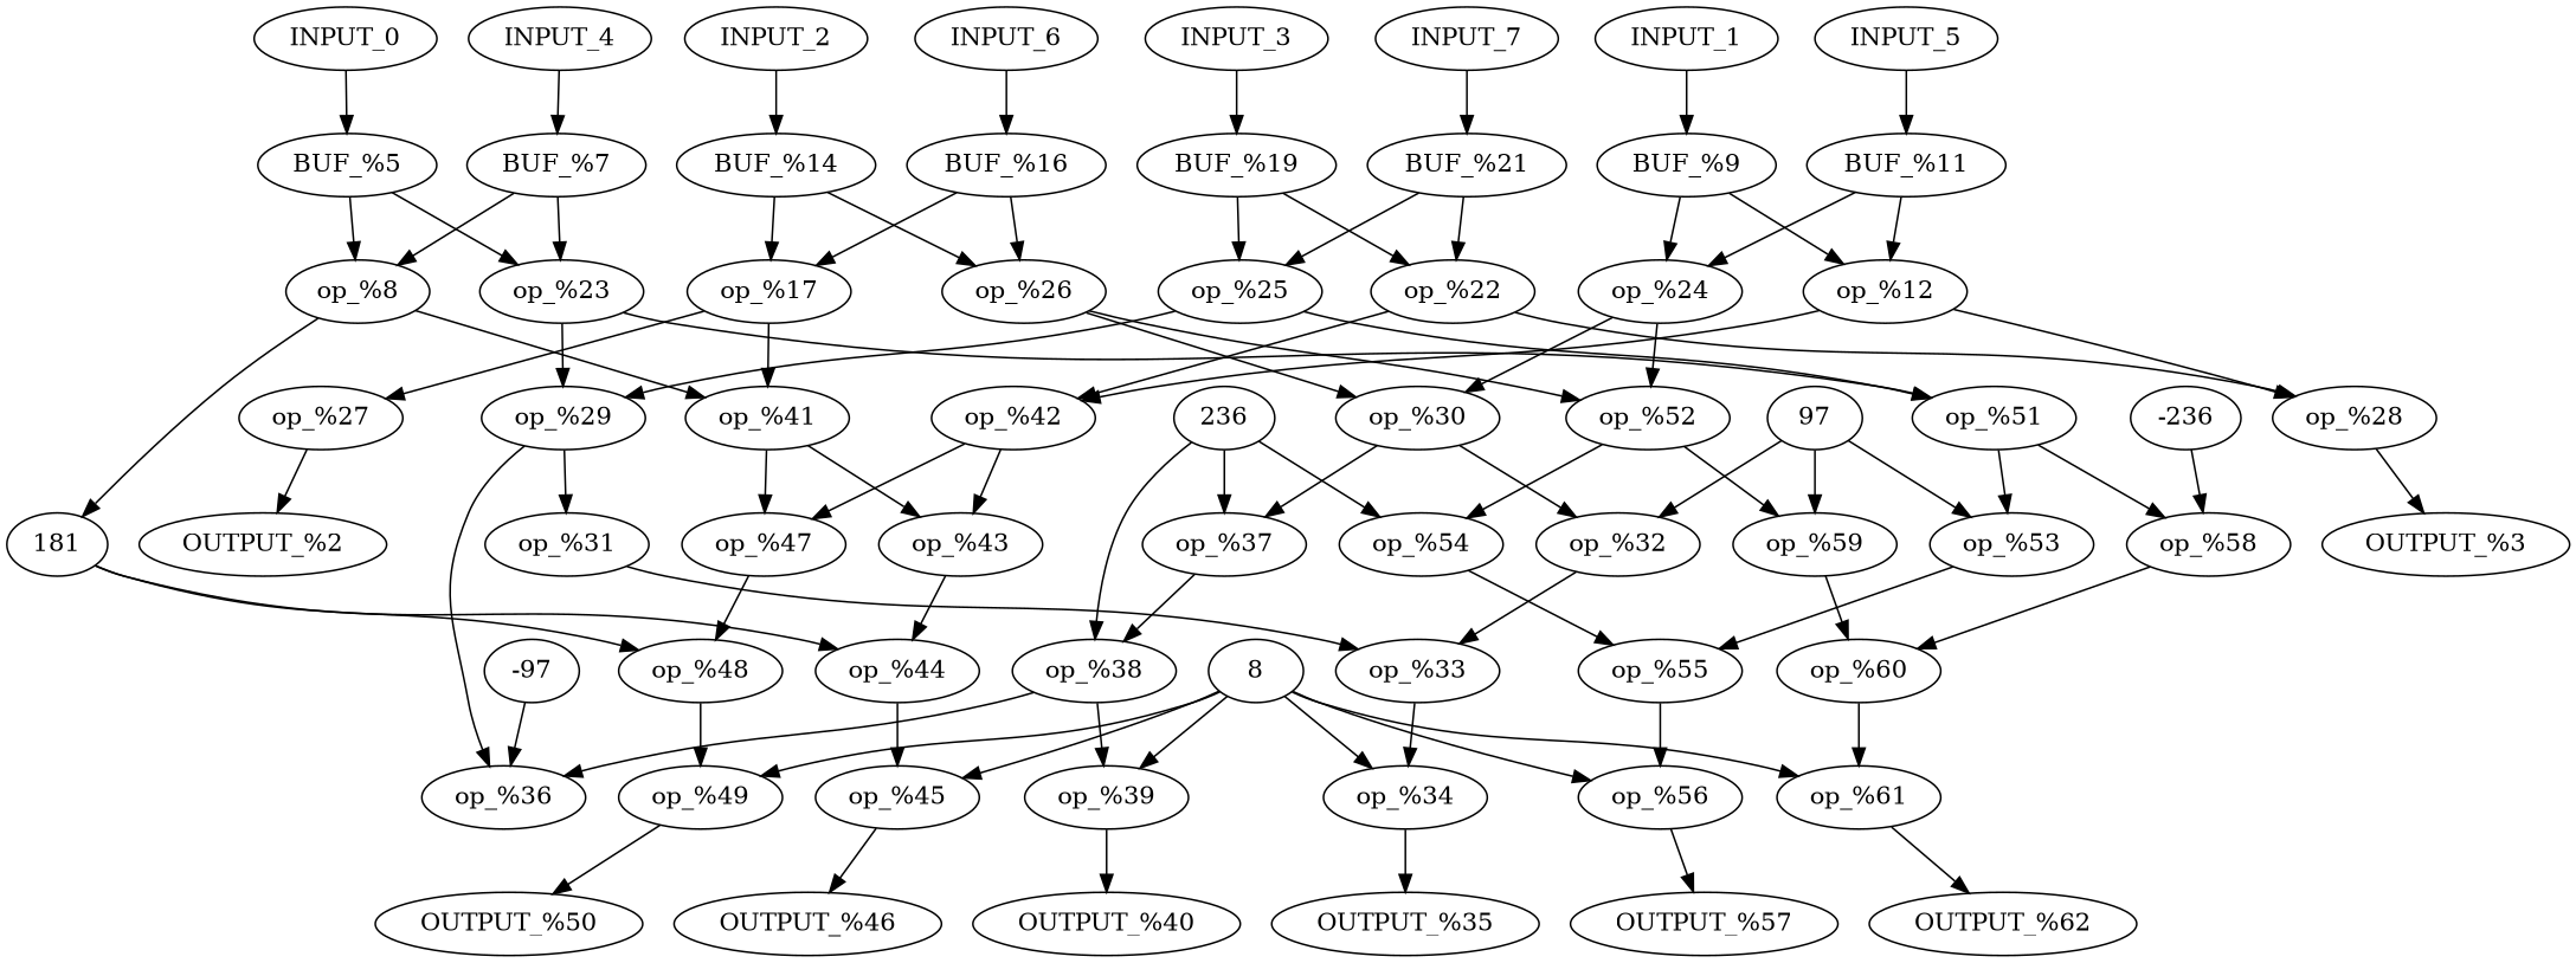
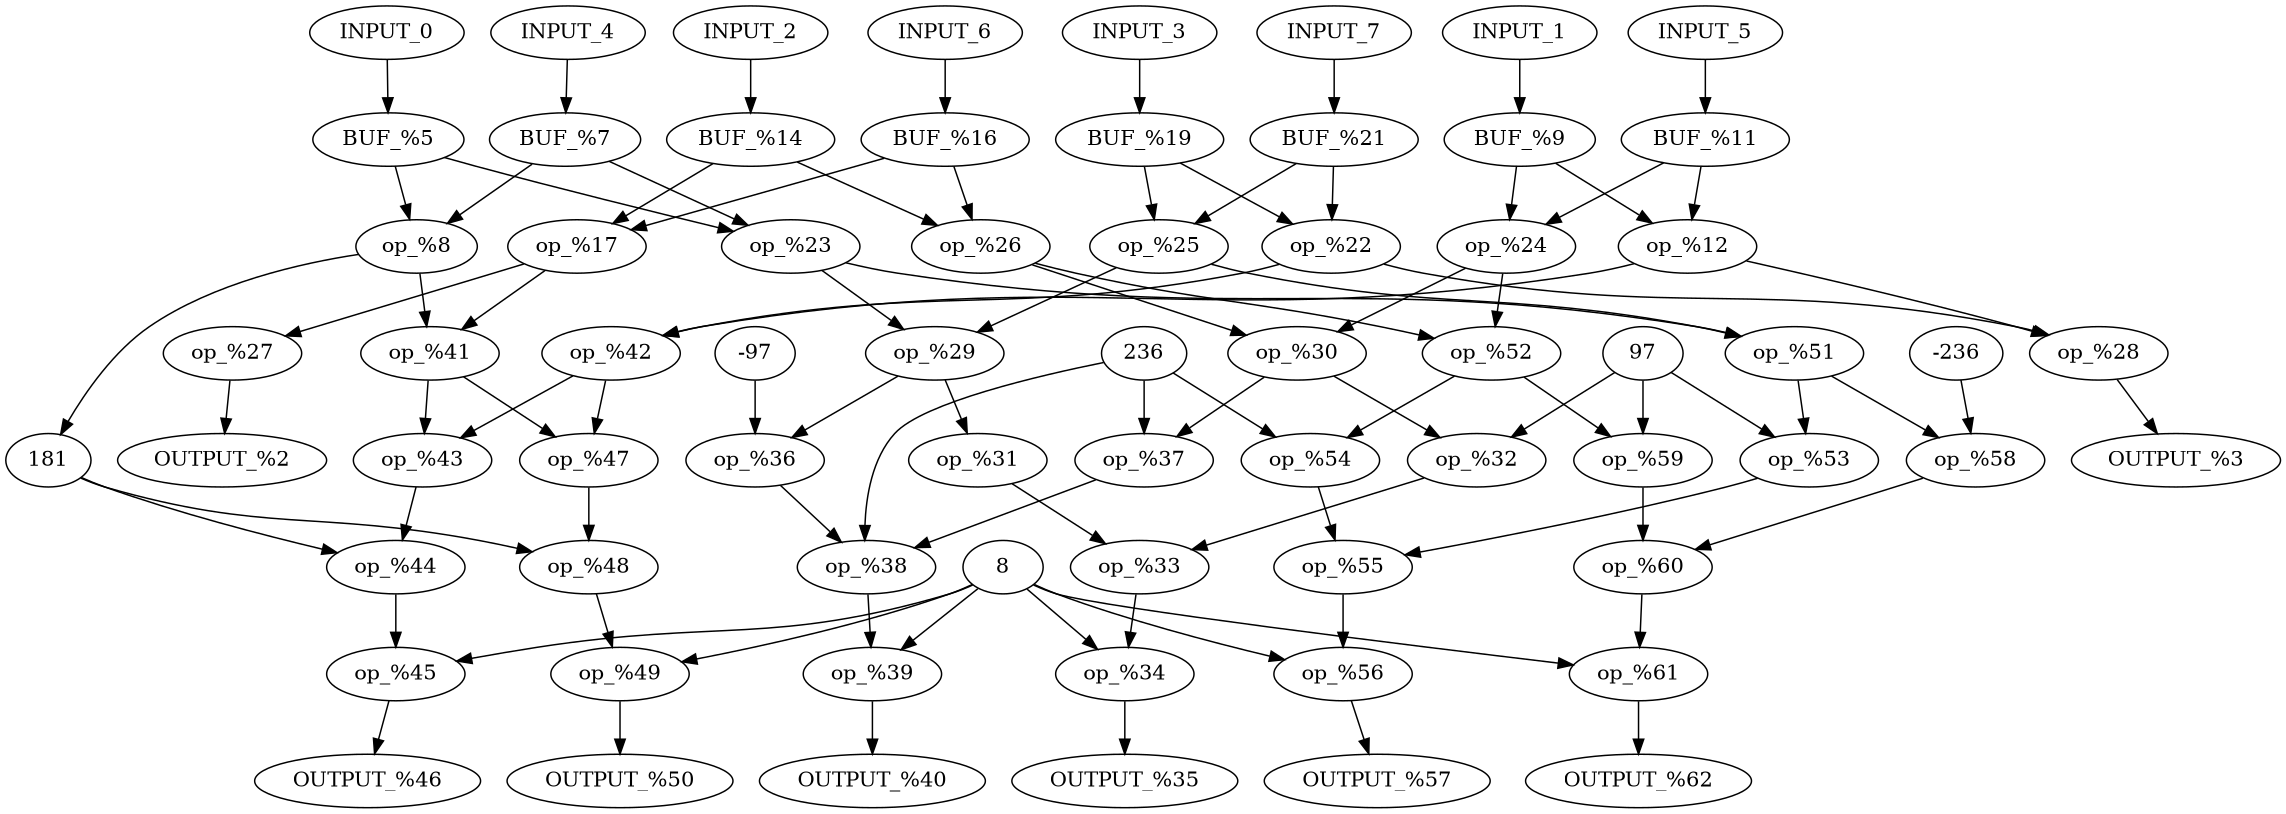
  strict digraph {
    node [type=op]
    edge [operand=0]
    INPUT_0 [type=input]
    "BUF_%5" [opcode=CAT]
    "op_%8" [opcode=ADD]
    "op_%23" [opcode=SUB]
    INPUT_4 [type=input]
    "BUF_%7" [opcode=CAT]
    "op_%41" [opcode=SUB]
    181 [int=181 type=const]
    "op_%27" [opcode=ADD]
    "OUTPUT_%2" [type=output]
    "op_%43" [opcode=ADD]
    "op_%47" [opcode=SUB]
    INPUT_1 [type=input]
    "BUF_%9" [opcode=CAT]
    "op_%12" [opcode=ADD]
    "op_%24" [opcode=SUB]
    INPUT_5 [type=input]
    "BUF_%11" [opcode=CAT]
    "op_%28" [opcode=ADD]
    "op_%42" [opcode=SUB]
    "OUTPUT_%3" [type=output]
    INPUT_2 [type=input]
    "BUF_%14" [opcode=CAT]
    "op_%17" [opcode=ADD]
    "op_%26" [opcode=SUB]
    INPUT_6 [type=input]
    "BUF_%16" [opcode=CAT]
    INPUT_3 [type=input]
    "BUF_%19" [opcode=CAT]
    "op_%22" [opcode=ADD]
    "op_%25" [opcode=SUB]
    INPUT_7 [type=input]
    "BUF_%21" [opcode=CAT]
    "op_%29" [opcode=ADD]
    "op_%51" [opcode=SUB]
    "op_%30" [opcode=ADD]
    "op_%52" [opcode=SUB]
    "op_%31" [opcode=MULT]
    "op_%36" [opcode=MULT]
    "op_%53" [opcode=MULT]
    "op_%58" [opcode=MULT]
    "op_%32" [opcode=MULT]
    "op_%37" [opcode=MULT]
    "op_%54" [opcode=MULT]
    "op_%59" [opcode=MULT]
    "op_%33" [opcode=ADD]
    "op_%38" [opcode=ADD]
    "op_%34" [opcode=SRA]
    236 [int=236 type=const]
    "op_%55" [opcode=ADD]
    97 [int=97 type=const]
    "op_%60" [opcode=ADD]
    "OUTPUT_%35" [type=output]
    8 [int=8 type=const]
    "op_%39" [opcode=SRA]
    "op_%45" [opcode=SRA]
    "op_%49" [opcode=SRA]
    "op_%56" [opcode=SRA]
    "op_%61" [opcode=SRA]
    "OUTPUT_%40" [type=output]
    "OUTPUT_%46" [type=output]
    "OUTPUT_%50" [type=output]
    "OUTPUT_%57" [type=output]
    "OUTPUT_%62" [type=output]
    -97 [int=-97 type=const]
    "op_%44" [opcode=MULT]
    "op_%48" [opcode=MULT]
    -236 [int=-236 type=const]
    INPUT_0 -> "BUF_%5"
    "BUF_%5" -> "op_%8" [operand=1]
    "BUF_%5" -> "op_%23"
    "op_%8" -> "op_%41"
    "op_%8" -> 181 [operand=1]
    "op_%23" -> "op_%29" [operand=1]
    "op_%23" -> "op_%51"
    INPUT_4 -> "BUF_%7"
    "BUF_%7" -> "op_%8"
    "BUF_%7" -> "op_%23" [operand=1]
    "op_%41" -> "op_%43" [operand=1]
    "op_%41" -> "op_%47" [operand=1]
    181 -> "op_%44" [operand=1]
    181 -> "op_%48" [operand=1]
    "op_%27" -> "OUTPUT_%2" [operand=""]
    "op_%43" -> "op_%44"
    "op_%47" -> "op_%48"
    INPUT_1 -> "BUF_%9"
    "BUF_%9" -> "op_%12" [operand=1]
    "BUF_%9" -> "op_%24"
    "op_%12" -> "op_%28" [operand=1]
    "op_%12" -> "op_%42"
    "op_%24" -> "op_%30" [operand=1]
    "op_%24" -> "op_%52"
    INPUT_5 -> "BUF_%11"
    "BUF_%11" -> "op_%12"
    "BUF_%11" -> "op_%24" [operand=1]
    "op_%28" -> "OUTPUT_%3" [operand=""]
    "op_%42" -> "op_%43"
    "op_%42" -> "op_%47"
    INPUT_2 -> "BUF_%14"
    "BUF_%14" -> "op_%17" [operand=1]
    "BUF_%14" -> "op_%26" [operand=1]
    "op_%17" -> "op_%41" [operand=1]
    "op_%17" -> "op_%27"
    "op_%26" -> "op_%30"
    "op_%26" -> "op_%52" [operand=1]
    INPUT_6 -> "BUF_%16"
    "BUF_%16" -> "op_%17"
    "BUF_%16" -> "op_%26"
    INPUT_3 -> "BUF_%19"
    "BUF_%19" -> "op_%22" [operand=1]
    "BUF_%19" -> "op_%25"
    "op_%22" -> "op_%28"
    "op_%22" -> "op_%42" [operand=1]
    "op_%25" -> "op_%29"
    "op_%25" -> "op_%51" [operand=1]
    INPUT_7 -> "BUF_%21"
    "BUF_%21" -> "op_%22"
    "BUF_%21" -> "op_%25" [operand=1]
    "op_%29" -> "op_%31"
    "op_%29" -> "op_%36"
    "op_%51" -> "op_%53"
    "op_%51" -> "op_%58"
    "op_%30" -> "op_%32"
    "op_%30" -> "op_%37"
    "op_%52" -> "op_%54"
    "op_%52" -> "op_%59"
    "op_%31" -> "op_%33"
-   "op_%38" -> "op_%36"
+   "op_%36" -> "op_%38"
    "op_%53" -> "op_%55"
    "op_%58" -> "op_%60"
    "op_%32" -> "op_%33" [operand=1]
    "op_%37" -> "op_%38" [operand=1]
    "op_%54" -> "op_%55" [operand=1]
    "op_%59" -> "op_%60" [operand=1]
    "op_%33" -> "op_%34"
    "op_%38" -> "op_%39"
    "op_%34" -> "OUTPUT_%35" [operand=""]
    236 -> "op_%37" [operand=1]
    236 -> "op_%54" [operand=1]
    236 -> "op_%38" [operand=1]
    "op_%55" -> "op_%56"
    97 -> "op_%53" [operand=1]
    97 -> "op_%32" [operand=1]
    97 -> "op_%59" [operand=1]
    "op_%60" -> "op_%61"
    8 -> "op_%34" [operand=1]
    8 -> "op_%39" [operand=1]
    8 -> "op_%45" [operand=1]
    8 -> "op_%49" [operand=1]
    8 -> "op_%56" [operand=1]
    8 -> "op_%61" [operand=1]
    "op_%39" -> "OUTPUT_%40" [operand=""]
    "op_%45" -> "OUTPUT_%46" [operand=""]
    "op_%49" -> "OUTPUT_%50" [operand=""]
    "op_%56" -> "OUTPUT_%57" [operand=""]
    "op_%61" -> "OUTPUT_%62" [operand=""]
    -97 -> "op_%36" [operand=1]
    "op_%44" -> "op_%45"
    "op_%48" -> "op_%49"
    -236 -> "op_%58" [operand=1]
  }
